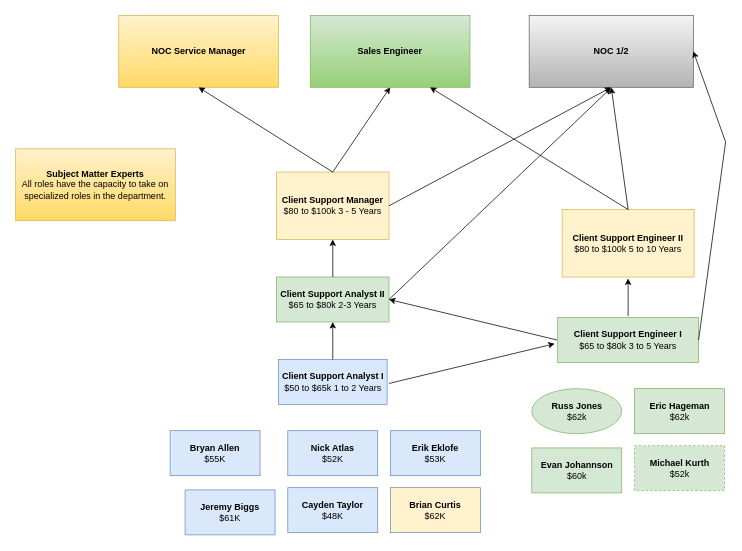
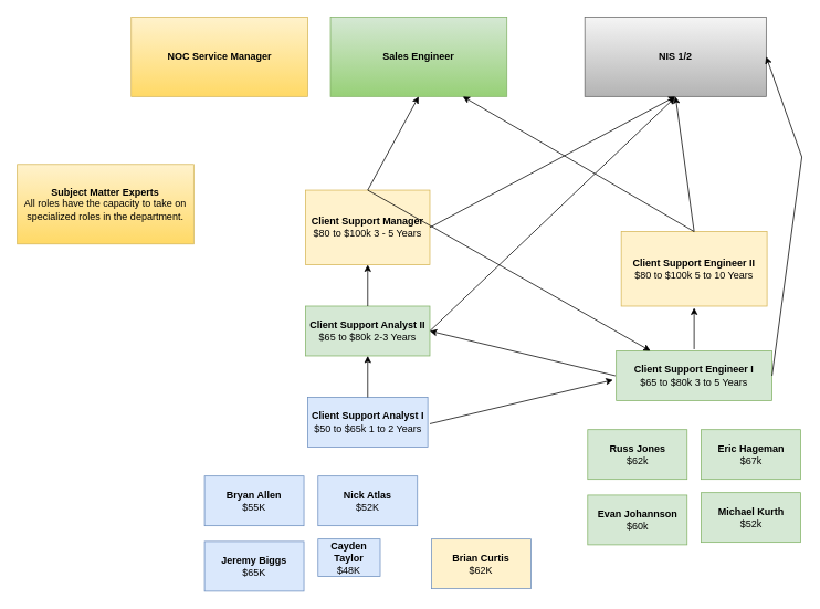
  <mxCell id="0" />
  <mxCell id="1" parent="0" />
  <mxCell id="2" value="Client Support Analyst II&lt;br&gt;&lt;span style=&quot;font-weight: normal;&quot;&gt;$65 to $80k 2-3 Years&lt;/span&gt;" style="rounded=0;whiteSpace=wrap;html=1;fillColor=#d5e8d4;strokeColor=#82b366;fontStyle=1" vertex="1" parent="1"><mxGeometry x="368" y="369" width="150" height="60" as="geometry" /></mxCell>
  <mxCell id="3" value="Client Support Analyst I&lt;br&gt;&lt;span style=&quot;font-weight: normal;&quot;&gt;$50 to $65k 1 to 2 Years&lt;/span&gt;" style="rounded=0;whiteSpace=wrap;html=1;fillColor=#dae8fc;strokeColor=#6c8ebf;fontStyle=1" vertex="1" parent="1"><mxGeometry x="370.5" y="479" width="145" height="60" as="geometry" /></mxCell>
  <mxCell id="4" value="" style="endArrow=classic;html=1;rounded=0;" edge="1" parent="1" source="3"><mxGeometry width="50" height="50" relative="1" as="geometry"><mxPoint x="783" y="409" as="sourcePoint" /><mxPoint x="443" y="429" as="targetPoint" /></mxGeometry></mxCell>
  <mxCell id="5" value="Client Support Manager&lt;br&gt;&lt;span style=&quot;font-weight: normal;&quot;&gt;$80 to $100k 3 - 5 Years&lt;/span&gt;" style="rounded=0;whiteSpace=wrap;html=1;fillColor=#fff2cc;strokeColor=#d6b656;fontStyle=1" vertex="1" parent="1"><mxGeometry x="368" y="229" width="150" height="90" as="geometry" /></mxCell>
  <mxCell id="6" value="" style="endArrow=classic;html=1;rounded=0;" edge="1" parent="1"><mxGeometry width="50" height="50" relative="1" as="geometry"><mxPoint x="443" y="369" as="sourcePoint" /><mxPoint x="443" y="319" as="targetPoint" /></mxGeometry></mxCell>
- <mxCell id="7" value="&lt;b&gt;Russ Jones&lt;br&gt;&lt;/b&gt;$62k" style="ellipse;whiteSpace=wrap;html=1;fillColor=#d5e8d4;strokeColor=#82b366;" vertex="1" parent="1"><mxGeometry x="708.5" y="518" width="120" height="60" as="geometry" /></mxCell>
+ <mxCell id="7" value="&lt;b&gt;Russ Jones&lt;br&gt;&lt;/b&gt;$62k" style="rounded=0;whiteSpace=wrap;html=1;fillColor=#d5e8d4;strokeColor=#82b366;" vertex="1" parent="1"><mxGeometry x="708.5" y="518" width="120" height="60" as="geometry" /></mxCell>
  <mxCell id="8" value="&lt;b&gt;Evan Johannson&lt;/b&gt;&lt;br&gt;$60k" style="rounded=0;whiteSpace=wrap;html=1;fillColor=#d5e8d4;strokeColor=#82b366;" vertex="1" parent="1"><mxGeometry x="708.5" y="597" width="120" height="60" as="geometry" /></mxCell>
- <mxCell id="9" value="&lt;b&gt;Eric Hageman&lt;/b&gt;&lt;br&gt;$62k" style="rounded=0;whiteSpace=wrap;html=1;fillColor=#d5e8d4;strokeColor=#82b366;" vertex="1" parent="1"><mxGeometry x="845.5" y="518" width="120" height="60" as="geometry" /></mxCell>
- <mxCell id="10" value="&lt;b&gt;Michael Kurth&lt;br&gt;&lt;/b&gt;$52k" style="rounded=0;whiteSpace=wrap;html=1;fillColor=#d5e8d4;strokeColor=#82b366;dashed=1;" vertex="1" parent="1"><mxGeometry x="845.5" y="594" width="120" height="60" as="geometry" /></mxCell>
+ <mxCell id="9" value="&lt;b&gt;Eric Hageman&lt;/b&gt;&lt;br&gt;$67k" style="rounded=0;whiteSpace=wrap;html=1;fillColor=#d5e8d4;strokeColor=#82b366;" vertex="1" parent="1"><mxGeometry x="845.5" y="518" width="120" height="60" as="geometry" /></mxCell>
+ <mxCell id="10" value="&lt;b&gt;Michael Kurth&lt;br&gt;&lt;/b&gt;$52k" style="rounded=0;whiteSpace=wrap;html=1;fillColor=#d5e8d4;strokeColor=#82b366;" vertex="1" parent="1"><mxGeometry x="845.5" y="594" width="120" height="60" as="geometry" /></mxCell>
  <mxCell id="11" value="Client Support Engineer I&lt;br&gt;&lt;span style=&quot;font-weight: normal;&quot;&gt;$65 to $80k 3 to 5 Years&lt;/span&gt;" style="rounded=0;whiteSpace=wrap;html=1;fillColor=#d5e8d4;strokeColor=#82b366;fontStyle=1" vertex="1" parent="1"><mxGeometry x="743" y="423" width="188" height="60" as="geometry" /></mxCell>
  <mxCell id="12" value="Client Support Engineer II&lt;br&gt;&lt;span style=&quot;font-weight: normal;&quot;&gt;$80 to $100k 5 to 10 Years&lt;/span&gt;" style="rounded=0;whiteSpace=wrap;html=1;fillColor=#fff2cc;strokeColor=#d6b656;fontStyle=1" vertex="1" parent="1"><mxGeometry x="749" y="279" width="176" height="90" as="geometry" /></mxCell>
  <mxCell id="13" value="" style="endArrow=classic;html=1;rounded=0;" edge="1" parent="1"><mxGeometry width="50" height="50" relative="1" as="geometry"><mxPoint x="837" y="421" as="sourcePoint" /><mxPoint x="837" y="371" as="targetPoint" /></mxGeometry></mxCell>
- <mxCell id="14" value="&lt;b&gt;Bryan Allen&lt;br&gt;&lt;/b&gt;$55K" style="rounded=0;whiteSpace=wrap;html=1;fillColor=#dae8fc;strokeColor=#6c8ebf;" vertex="1" parent="1"><mxGeometry x="226" y="574" width="120" height="60" as="geometry" /></mxCell>
- <mxCell id="15" value="&lt;b&gt;Jeremy Biggs&lt;/b&gt;&lt;br&gt;$61K" style="rounded=0;whiteSpace=wrap;html=1;fillColor=#dae8fc;strokeColor=#6c8ebf;" vertex="1" parent="1"><mxGeometry x="246" y="653" width="120" height="60" as="geometry" /></mxCell>
+ <mxCell id="14" value="&lt;b&gt;Bryan Allen&lt;br&gt;&lt;/b&gt;$55K" style="rounded=0;whiteSpace=wrap;html=1;fillColor=#dae8fc;strokeColor=#6c8ebf;" vertex="1" parent="1"><mxGeometry x="246" y="574" width="120" height="60" as="geometry" /></mxCell>
+ <mxCell id="15" value="&lt;b&gt;Jeremy Biggs&lt;/b&gt;&lt;br&gt;$65K" style="rounded=0;whiteSpace=wrap;html=1;fillColor=#dae8fc;strokeColor=#6c8ebf;" vertex="1" parent="1"><mxGeometry x="246" y="653" width="120" height="60" as="geometry" /></mxCell>
  <mxCell id="16" value="&lt;b&gt;Nick Atlas&lt;br&gt;&lt;/b&gt;$52K" style="rounded=0;whiteSpace=wrap;html=1;fillColor=#dae8fc;strokeColor=#6c8ebf;" vertex="1" parent="1"><mxGeometry x="383" y="574" width="120" height="60" as="geometry" /></mxCell>
- <mxCell id="17" value="&lt;b&gt;Cayden Taylor&lt;/b&gt;&lt;br&gt;$48K" style="rounded=0;whiteSpace=wrap;html=1;fillColor=#dae8fc;strokeColor=#6c8ebf;" vertex="1" parent="1"><mxGeometry x="383" y="650" width="120" height="60" as="geometry" /></mxCell>
- <mxCell id="18" value="&lt;b&gt;Erik Eklofe&lt;br&gt;&lt;/b&gt;$53K" style="rounded=0;whiteSpace=wrap;html=1;fillColor=#dae8fc;strokeColor=#6c8ebf;" vertex="1" parent="1"><mxGeometry x="520" y="574" width="120" height="60" as="geometry" /></mxCell>
+ <mxCell id="17" value="&lt;b&gt;Cayden Taylor&lt;/b&gt;&lt;br&gt;$48K" style="rounded=0;whiteSpace=wrap;html=1;fillColor=#dae8fc;strokeColor=#6c8ebf;" vertex="1" parent="1"><mxGeometry x="383" y="650" width="75" height="45" as="geometry" /></mxCell>
  <mxCell id="19" value="&lt;b&gt;Brian Curtis&lt;/b&gt;&lt;br&gt;$62K" style="rounded=0;whiteSpace=wrap;html=1;fillColor=#fff2cc;strokeColor=#6c8ebf;" vertex="1" parent="1"><mxGeometry x="520" y="650" width="120" height="60" as="geometry" /></mxCell>
  <mxCell id="20" value="" style="endArrow=classic;html=1;rounded=0;" edge="1" parent="1"><mxGeometry width="50" height="50" relative="1" as="geometry"><mxPoint x="518" y="511" as="sourcePoint" /><mxPoint x="739" y="458" as="targetPoint" /></mxGeometry></mxCell>
  <mxCell id="21" value="" style="endArrow=classic;html=1;rounded=0;entryX=1;entryY=0.5;entryDx=0;entryDy=0;" edge="1" parent="1" target="2"><mxGeometry width="50" height="50" relative="1" as="geometry"><mxPoint x="742" y="453" as="sourcePoint" /><mxPoint x="424" y="311" as="targetPoint" /></mxGeometry></mxCell>
  <mxCell id="22" value="NOC Service Manager&lt;br&gt;" style="rounded=0;whiteSpace=wrap;html=1;fillColor=#fff2cc;strokeColor=#d6b656;gradientColor=#ffd966;fontStyle=1" vertex="1" parent="1"><mxGeometry x="157.5" y="20" width="213" height="96" as="geometry" /></mxCell>
- <mxCell id="23" value="" style="endArrow=classic;html=1;rounded=0;entryX=0.5;entryY=1;entryDx=0;entryDy=0;exitX=0.5;exitY=0;exitDx=0;exitDy=0;" edge="1" parent="1" source="5" target="22"><mxGeometry width="50" height="50" relative="1" as="geometry"><mxPoint x="426" y="221" as="sourcePoint" /><mxPoint x="833" y="117" as="targetPoint" /></mxGeometry></mxCell>
- <mxCell id="24" value="Sales Engineer" style="rounded=0;whiteSpace=wrap;html=1;fillColor=#d5e8d4;strokeColor=#82b366;gradientColor=#97d077;fontStyle=1" vertex="1" parent="1"><mxGeometry x="413" y="20" width="213" height="96" as="geometry" /></mxCell>
+ <mxCell id="23" value="" style="endArrow=classic;html=1;rounded=0;exitX=0.5;exitY=0;exitDx=0;exitDy=0;" edge="1" parent="1" source="5" target="11"><mxGeometry width="50" height="50" relative="1" as="geometry"><mxPoint x="426" y="221" as="sourcePoint" /><mxPoint x="833" y="117" as="targetPoint" /></mxGeometry></mxCell>
+ <mxCell id="24" value="Sales Engineer" style="rounded=0;whiteSpace=wrap;html=1;fillColor=#d5e8d4;strokeColor=#82b366;gradientColor=#97d077;fontStyle=1" vertex="1" parent="1"><mxGeometry x="398" y="20" width="213" height="96" as="geometry" /></mxCell>
  <mxCell id="25" value="" style="endArrow=classic;html=1;rounded=0;entryX=0.5;entryY=1;entryDx=0;entryDy=0;exitX=0.5;exitY=0;exitDx=0;exitDy=0;" edge="1" parent="1" source="5" target="24"><mxGeometry width="50" height="50" relative="1" as="geometry"><mxPoint x="783" y="167" as="sourcePoint" /><mxPoint x="833" y="117" as="targetPoint" /></mxGeometry></mxCell>
  <mxCell id="26" value="" style="endArrow=classic;html=1;rounded=0;exitX=0.5;exitY=0;exitDx=0;exitDy=0;entryX=0.75;entryY=1;entryDx=0;entryDy=0;" edge="1" parent="1" source="12" target="24"><mxGeometry width="50" height="50" relative="1" as="geometry"><mxPoint x="783" y="167" as="sourcePoint" /><mxPoint x="518" y="117" as="targetPoint" /></mxGeometry></mxCell>
- <mxCell id="27" value="NOC 1/2&lt;br&gt;" style="rounded=0;whiteSpace=wrap;html=1;fillColor=#f5f5f5;strokeColor=#666666;gradientColor=#b3b3b3;fontStyle=1" vertex="1" parent="1"><mxGeometry x="705" y="20" width="219" height="96" as="geometry" /></mxCell>
+ <mxCell id="27" value="NIS 1/2&lt;br&gt;" style="rounded=0;whiteSpace=wrap;html=1;fillColor=#f5f5f5;strokeColor=#666666;gradientColor=#b3b3b3;fontStyle=1" vertex="1" parent="1"><mxGeometry x="705" y="20" width="219" height="96" as="geometry" /></mxCell>
  <mxCell id="28" value="" style="endArrow=classic;html=1;rounded=0;exitX=0.5;exitY=0;exitDx=0;exitDy=0;entryX=0.5;entryY=1;entryDx=0;entryDy=0;" edge="1" parent="1" source="12" target="27"><mxGeometry width="50" height="50" relative="1" as="geometry"><mxPoint x="783" y="188" as="sourcePoint" /><mxPoint x="833" y="138" as="targetPoint" /></mxGeometry></mxCell>
  <mxCell id="29" value="" style="endArrow=classic;html=1;rounded=0;exitX=1;exitY=0.5;exitDx=0;exitDy=0;entryX=1;entryY=0.5;entryDx=0;entryDy=0;" edge="1" parent="1" source="11" target="27"><mxGeometry width="50" height="50" relative="1" as="geometry"><mxPoint x="783" y="188" as="sourcePoint" /><mxPoint x="1079" y="216" as="targetPoint" /><Array as="points"><mxPoint x="967" y="189" /></Array></mxGeometry></mxCell>
  <mxCell id="30" value="" style="endArrow=classic;html=1;rounded=0;exitX=1;exitY=0.5;exitDx=0;exitDy=0;" edge="1" parent="1" source="2"><mxGeometry width="50" height="50" relative="1" as="geometry"><mxPoint x="783" y="181" as="sourcePoint" /><mxPoint x="814" y="117" as="targetPoint" /></mxGeometry></mxCell>
  <mxCell id="31" value="Subject Matter Experts&lt;br&gt;&lt;span style=&quot;font-weight: normal;&quot;&gt;All roles have the capacity to take on specialized roles in the department.&lt;/span&gt;" style="rounded=0;whiteSpace=wrap;html=1;fillColor=#fff2cc;strokeColor=#d6b656;gradientColor=#ffd966;fontStyle=1" vertex="1" parent="1"><mxGeometry x="20" y="198" width="213" height="96" as="geometry" /></mxCell>
  <mxCell id="32" value="" style="endArrow=classic;html=1;rounded=0;exitX=1;exitY=0.5;exitDx=0;exitDy=0;entryX=0.5;entryY=1;entryDx=0;entryDy=0;" edge="1" parent="1" source="5" target="27"><mxGeometry width="50" height="50" relative="1" as="geometry"><mxPoint x="577" y="401" as="sourcePoint" /><mxPoint x="627" y="351" as="targetPoint" /></mxGeometry></mxCell>
